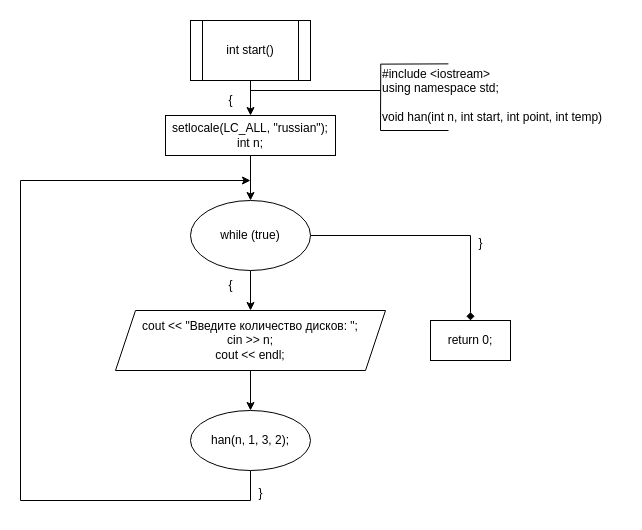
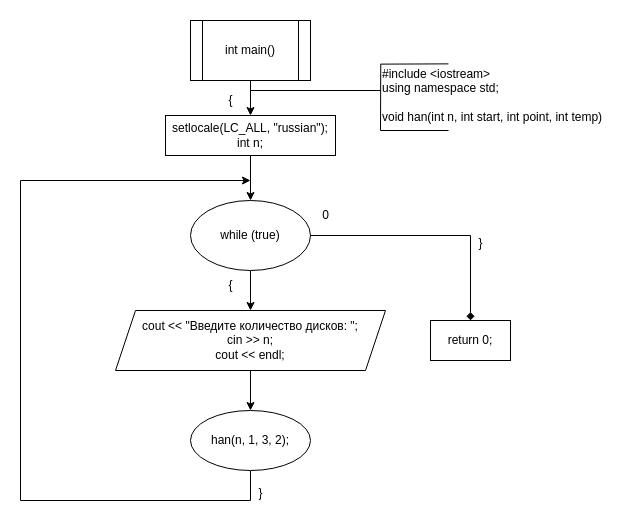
  <mxCell id="0" />
  <mxCell id="1" parent="0" />
  <mxCell id="2" style="edgeStyle=orthogonalEdgeStyle;rounded=0;orthogonalLoop=1;jettySize=auto;html=1;entryX=0.5;entryY=0;entryDx=0;entryDy=0;" edge="1" parent="1" source="3" target="5"><mxGeometry relative="1" as="geometry" /></mxCell>
- <mxCell id="3" value="int start()" style="shape=process;whiteSpace=wrap;html=1;backgroundOutline=1;" vertex="1" parent="1"><mxGeometry x="190" y="20" width="120" height="60" as="geometry" /></mxCell>
+ <mxCell id="3" value="int main()" style="shape=process;whiteSpace=wrap;html=1;backgroundOutline=1;" vertex="1" parent="1"><mxGeometry x="190" y="20" width="120" height="60" as="geometry" /></mxCell>
  <mxCell id="4" style="edgeStyle=orthogonalEdgeStyle;rounded=0;orthogonalLoop=1;jettySize=auto;html=1;entryX=0.5;entryY=0;entryDx=0;entryDy=0;" edge="1" parent="1" source="5" target="8"><mxGeometry relative="1" as="geometry" /></mxCell>
  <mxCell id="5" value="&lt;div&gt;setlocale(LC_ALL, &quot;russian&quot;);&lt;/div&gt;&lt;div&gt;int n;&lt;/div&gt;" style="rounded=0;whiteSpace=wrap;html=1;" vertex="1" parent="1"><mxGeometry x="165" y="115" width="170" height="40" as="geometry" /></mxCell>
  <mxCell id="6" style="edgeStyle=orthogonalEdgeStyle;rounded=0;orthogonalLoop=1;jettySize=auto;html=1;entryX=0.5;entryY=0;entryDx=0;entryDy=0;" edge="1" parent="1" source="8" target="10"><mxGeometry relative="1" as="geometry" /></mxCell>
  <mxCell id="7" style="edgeStyle=orthogonalEdgeStyle;rounded=0;orthogonalLoop=1;jettySize=auto;html=1;entryX=0.5;entryY=0;entryDx=0;entryDy=0;endArrow=diamond;" edge="1" parent="1" source="8" target="21"><mxGeometry relative="1" as="geometry" /></mxCell>
  <mxCell id="8" value="while (true)" style="ellipse;whiteSpace=wrap;html=1;" vertex="1" parent="1"><mxGeometry x="190" y="200" width="120" height="70" as="geometry" /></mxCell>
  <mxCell id="9" style="edgeStyle=orthogonalEdgeStyle;rounded=0;orthogonalLoop=1;jettySize=auto;html=1;entryX=0.5;entryY=0;entryDx=0;entryDy=0;" edge="1" parent="1" source="10" target="12"><mxGeometry relative="1" as="geometry" /></mxCell>
  <mxCell id="10" value="&lt;div&gt;cout &amp;lt;&amp;lt; &quot;Введите количество дисков: &quot;;&lt;/div&gt;&lt;div&gt;cin &amp;gt;&amp;gt; n;&lt;/div&gt;&lt;div&gt;cout &amp;lt;&amp;lt; endl;&lt;/div&gt;" style="shape=parallelogram;perimeter=parallelogramPerimeter;whiteSpace=wrap;html=1;fixedSize=1;" vertex="1" parent="1"><mxGeometry x="115" y="310" width="270" height="60" as="geometry" /></mxCell>
  <mxCell id="11" style="edgeStyle=orthogonalEdgeStyle;rounded=0;orthogonalLoop=1;jettySize=auto;html=1;" edge="1" parent="1" source="12"><mxGeometry relative="1" as="geometry"><mxPoint x="250" y="180" as="targetPoint" /><Array as="points"><mxPoint x="250" y="500" /><mxPoint x="20" y="500" /><mxPoint x="20" y="180" /></Array></mxGeometry></mxCell>
  <mxCell id="12" value="han(n, 1, 3, 2);" style="ellipse;whiteSpace=wrap;html=1;" vertex="1" parent="1"><mxGeometry x="190" y="410" width="120" height="60" as="geometry" /></mxCell>
  <mxCell id="13" value="&lt;div&gt;#include &amp;lt;iostream&amp;gt;&lt;/div&gt;&lt;div&gt;using namespace std;&lt;/div&gt;&lt;div&gt;&lt;br&gt;&lt;/div&gt;&lt;div&gt;void han(int n, int start, int point, int temp)&lt;/div&gt;" style="text;html=1;align=left;verticalAlign=middle;resizable=0;points=[];autosize=1;strokeColor=none;fillColor=none;" vertex="1" parent="1"><mxGeometry x="380" y="60" width="240" height="70" as="geometry" /></mxCell>
  <mxCell id="14" value="" style="endArrow=none;html=1;rounded=0;" edge="1" parent="1"><mxGeometry width="50" height="50" relative="1" as="geometry"><mxPoint x="380" y="90" as="sourcePoint" /><mxPoint x="250" y="90" as="targetPoint" /></mxGeometry></mxCell>
  <mxCell id="15" value="" style="endArrow=none;html=1;rounded=0;exitX=0.001;exitY=0.081;exitDx=0;exitDy=0;exitPerimeter=0;" edge="1" parent="1"><mxGeometry width="50" height="50" relative="1" as="geometry"><mxPoint x="380.24" y="63.67" as="sourcePoint" /><mxPoint x="380" y="130" as="targetPoint" /></mxGeometry></mxCell>
  <mxCell id="16" value="" style="endArrow=none;html=1;rounded=0;exitX=0;exitY=0.052;exitDx=0;exitDy=0;exitPerimeter=0;entryX=0.283;entryY=0.048;entryDx=0;entryDy=0;entryPerimeter=0;" edge="1" parent="1" source="13" target="13"><mxGeometry width="50" height="50" relative="1" as="geometry"><mxPoint x="370" y="90" as="sourcePoint" /><mxPoint x="420" y="40" as="targetPoint" /></mxGeometry></mxCell>
  <mxCell id="17" value="" style="endArrow=none;html=1;rounded=0;entryX=0.283;entryY=0.048;entryDx=0;entryDy=0;entryPerimeter=0;" edge="1" parent="1"><mxGeometry width="50" height="50" relative="1" as="geometry"><mxPoint x="380" y="130" as="sourcePoint" /><mxPoint x="448" y="130" as="targetPoint" /></mxGeometry></mxCell>
  <mxCell id="18" value="{" style="text;html=1;align=center;verticalAlign=middle;resizable=0;points=[];autosize=1;strokeColor=none;fillColor=none;" vertex="1" parent="1"><mxGeometry x="215" y="85" width="30" height="30" as="geometry" /></mxCell>
  <mxCell id="19" value="}" style="text;html=1;align=center;verticalAlign=middle;resizable=0;points=[];autosize=1;strokeColor=none;fillColor=none;" vertex="1" parent="1"><mxGeometry x="245" y="478" width="30" height="30" as="geometry" /></mxCell>
  <mxCell id="20" value="{" style="text;html=1;align=center;verticalAlign=middle;resizable=0;points=[];autosize=1;strokeColor=none;fillColor=none;" vertex="1" parent="1"><mxGeometry x="215" y="270" width="30" height="30" as="geometry" /></mxCell>
  <mxCell id="21" value="return 0;" style="whiteSpace=wrap;html=1;rounded=0;" vertex="1" parent="1"><mxGeometry x="430" y="320" width="80" height="40" as="geometry" /></mxCell>
+ <mxCell id="22" value="0" style="text;html=1;align=center;verticalAlign=middle;resizable=0;points=[];autosize=1;strokeColor=none;fillColor=none;" vertex="1" parent="1"><mxGeometry x="310" y="200" width="30" height="30" as="geometry" /></mxCell>
  <mxCell id="23" value="}" style="text;html=1;align=center;verticalAlign=middle;resizable=0;points=[];autosize=1;strokeColor=none;fillColor=none;" vertex="1" parent="1"><mxGeometry x="465" y="228" width="30" height="30" as="geometry" /></mxCell>
